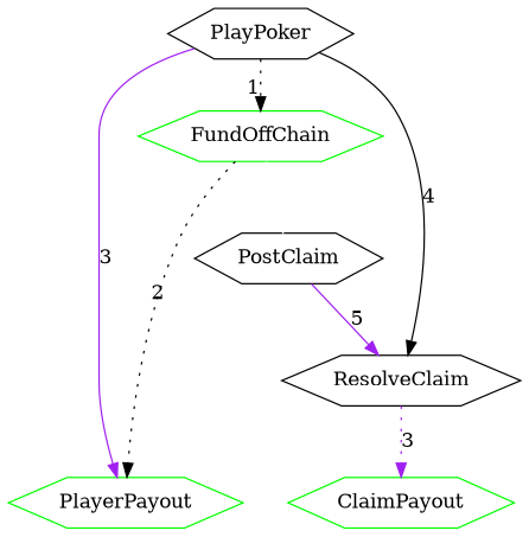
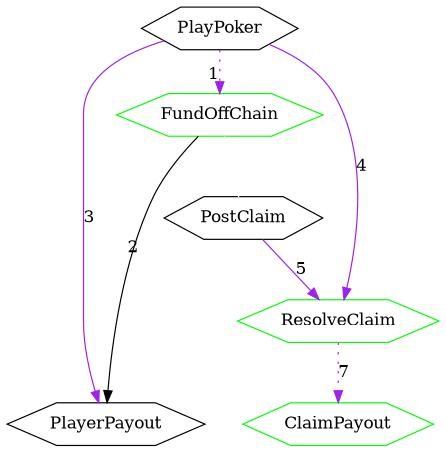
  digraph {
    node [color=green shape=hexagon]
    edge [color=purple]
-   PlayerPayout
+   PlayerPayout [color=black]
    ClaimPayout
    FundOffChain
    PostClaim [color=black]
-   ResolveClaim [color=black]
+   ResolveClaim
    PlayPoker [color=black]
    subgraph sub_1 {
      rank=same
      PlayerPayout
      ClaimPayout
    }
-   FundOffChain -> PlayerPayout [xlabel=2 style=dotted color=""]
+   FundOffChain -> PlayerPayout [xlabel=2 color=""]
    FundOffChain -> PostClaim [color=white]
    PostClaim -> ResolveClaim [label=5 style=solid]
-   ResolveClaim -> ClaimPayout [label=3 style=dotted]
+   ResolveClaim -> ClaimPayout [label=7 style=dotted]
    PlayPoker -> PlayerPayout [label=3]
-   PlayPoker -> FundOffChain [style=dotted xlabel=1 color=""]
-   PlayPoker -> ResolveClaim [color=black label=4]
+   PlayPoker -> FundOffChain [style=dotted xlabel=1]
+   PlayPoker -> ResolveClaim [label=4]
  }
